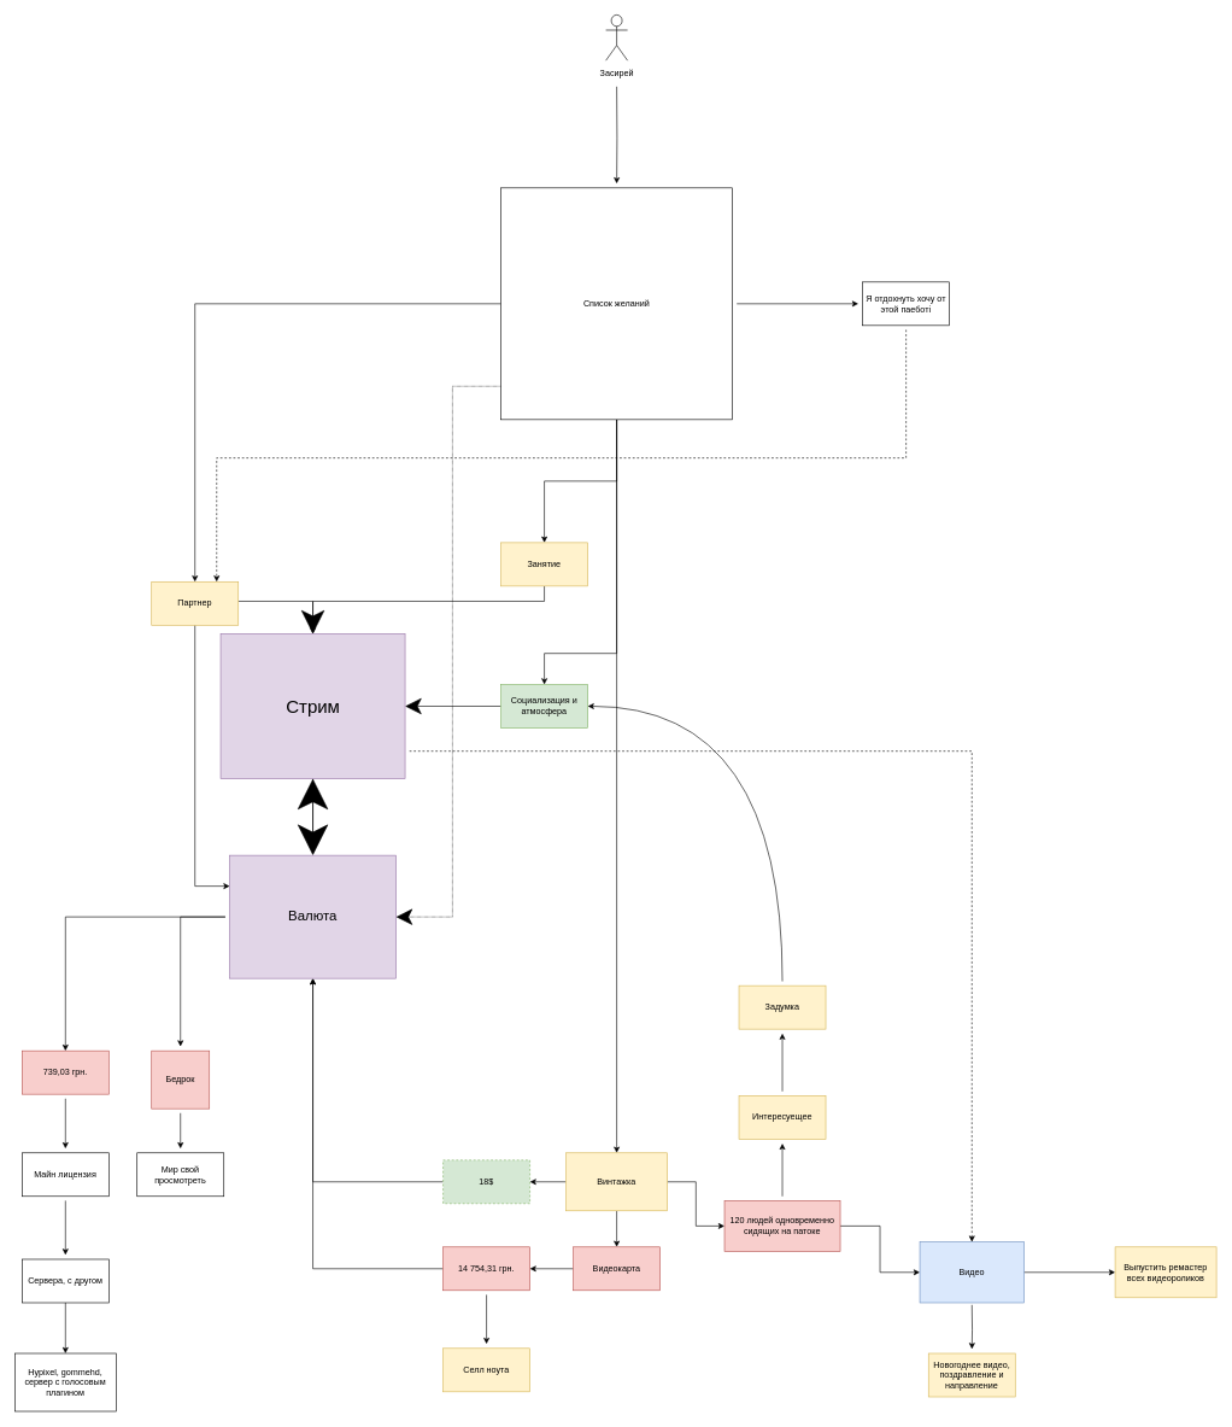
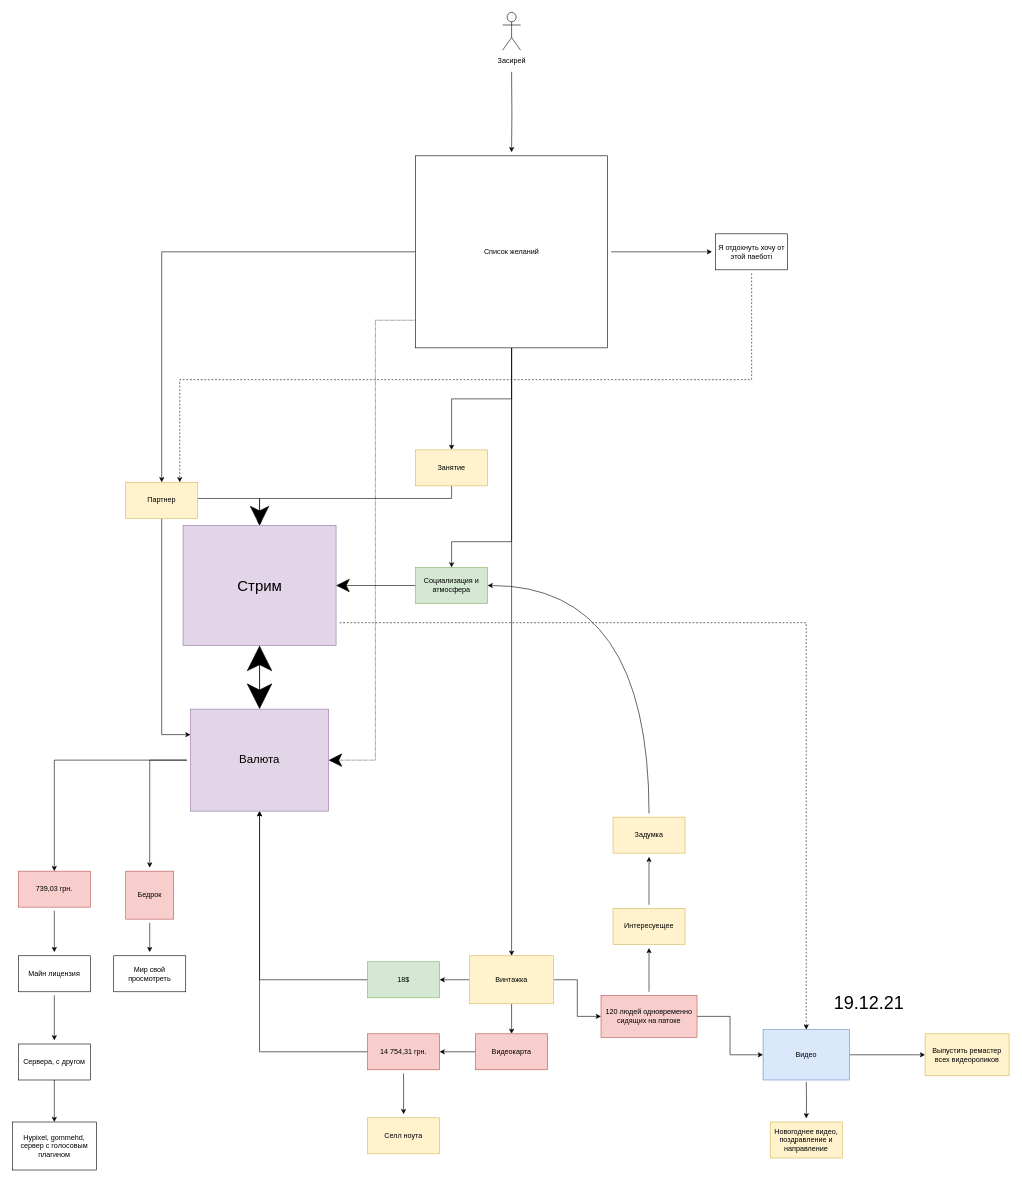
  <mxCell id="0" />
  <mxCell id="1" parent="0" />
  <mxCell id="2" value="" style="edgeStyle=orthogonalEdgeStyle;rounded=0;orthogonalLoop=1;jettySize=auto;html=1;" edge="1" parent="1" source="6" target="21"><mxGeometry relative="1" as="geometry" /></mxCell>
  <mxCell id="3" value="" style="edgeStyle=orthogonalEdgeStyle;rounded=0;orthogonalLoop=1;jettySize=auto;html=1;" edge="1" parent="1" source="41" target="40"><mxGeometry relative="1" as="geometry"><mxPoint x="687" y="1652" as="sourcePoint" /></mxGeometry></mxCell>
  <mxCell id="4" value="" style="edgeStyle=orthogonalEdgeStyle;rounded=0;orthogonalLoop=1;jettySize=auto;html=1;" edge="1" parent="1" source="6" target="41"><mxGeometry relative="1" as="geometry" /></mxCell>
  <mxCell id="5" style="edgeStyle=orthogonalEdgeStyle;rounded=0;sketch=0;jumpStyle=none;orthogonalLoop=1;jettySize=auto;html=1;shadow=0;endSize=6;targetPerimeterSpacing=0;" edge="1" parent="1" source="6" target="33"><mxGeometry relative="1" as="geometry" /></mxCell>
  <mxCell id="6" value="Винтажка" style="rounded=0;whiteSpace=wrap;html=1;fillColor=#fff2cc;strokeColor=#d6b656;" vertex="1" parent="1"><mxGeometry x="782" y="1592" width="140" height="80" as="geometry" /></mxCell>
  <mxCell id="7" style="edgeStyle=orthogonalEdgeStyle;rounded=0;sketch=0;jumpStyle=none;orthogonalLoop=1;jettySize=auto;html=1;entryX=0.5;entryY=0;entryDx=0;entryDy=0;shadow=0;fontSize=19;startSize=20;endSize=40;sourcePerimeterSpacing=20;targetPerimeterSpacing=20;exitX=0.5;exitY=1;exitDx=0;exitDy=0;" edge="1" parent="1" source="9" target="40"><mxGeometry relative="1" as="geometry" /></mxCell>
  <mxCell id="8" style="edgeStyle=orthogonalEdgeStyle;rounded=0;sketch=0;jumpStyle=none;orthogonalLoop=1;jettySize=auto;html=1;shadow=0;fontSize=30;startSize=6;endSize=6;sourcePerimeterSpacing=6;targetPerimeterSpacing=6;strokeWidth=1;entryX=0.5;entryY=0;entryDx=0;entryDy=0;dashed=1;" edge="1" parent="1" source="9" target="30"><mxGeometry relative="1" as="geometry"><mxPoint x="1082" y="1514" as="targetPoint" /><Array as="points"><mxPoint x="1343" y="1037" /></Array></mxGeometry></mxCell>
  <mxCell id="9" value="Стрим" style="rounded=0;whiteSpace=wrap;html=1;fillColor=#e1d5e7;strokeColor=#9673a6;fontSize=25;" vertex="1" parent="1"><mxGeometry x="304.5" y="875" width="255" height="200" as="geometry" /></mxCell>
  <mxCell id="10" value="" style="edgeStyle=orthogonalEdgeStyle;rounded=0;sketch=0;jumpStyle=none;orthogonalLoop=1;jettySize=auto;html=1;shadow=0;fontSize=30;startSize=6;endSize=6;sourcePerimeterSpacing=6;targetPerimeterSpacing=6;strokeWidth=1;" edge="1" parent="1" source="11" target="23"><mxGeometry relative="1" as="geometry" /></mxCell>
  <mxCell id="11" value="Майн лицензия" style="whiteSpace=wrap;html=1;rounded=0;" vertex="1" parent="1"><mxGeometry x="30" y="1592" width="120" height="60" as="geometry" /></mxCell>
  <mxCell id="12" style="edgeStyle=orthogonalEdgeStyle;rounded=0;orthogonalLoop=1;jettySize=auto;html=1;entryX=1;entryY=0.5;entryDx=0;entryDy=0;endSize=20;dashed=1;dashPattern=1 1;" edge="1" parent="1" source="18" target="40"><mxGeometry relative="1" as="geometry"><Array as="points"><mxPoint x="625" y="533" /><mxPoint x="625" y="1266" /></Array></mxGeometry></mxCell>
  <mxCell id="13" style="edgeStyle=orthogonalEdgeStyle;rounded=0;orthogonalLoop=1;jettySize=auto;html=1;entryX=0.5;entryY=0;entryDx=0;entryDy=0;" edge="1" parent="1" source="18" target="27"><mxGeometry relative="1" as="geometry" /></mxCell>
  <mxCell id="14" style="edgeStyle=orthogonalEdgeStyle;rounded=0;orthogonalLoop=1;jettySize=auto;html=1;entryX=0.5;entryY=0;entryDx=0;entryDy=0;" edge="1" parent="1" source="18" target="43"><mxGeometry relative="1" as="geometry"><Array as="points"><mxPoint x="852" y="902" /><mxPoint x="752" y="902" /></Array></mxGeometry></mxCell>
  <mxCell id="15" style="edgeStyle=orthogonalEdgeStyle;rounded=0;sketch=0;jumpStyle=none;orthogonalLoop=1;jettySize=auto;html=1;entryX=0.5;entryY=0;entryDx=0;entryDy=0;shadow=0;endSize=6;targetPerimeterSpacing=0;" edge="1" parent="1" source="18" target="45"><mxGeometry relative="1" as="geometry" /></mxCell>
  <mxCell id="16" style="edgeStyle=orthogonalEdgeStyle;rounded=0;sketch=0;jumpStyle=none;orthogonalLoop=1;jettySize=auto;html=1;entryX=0.5;entryY=0;entryDx=0;entryDy=0;shadow=0;endSize=6;targetPerimeterSpacing=0;" edge="1" parent="1" source="18" target="6"><mxGeometry relative="1" as="geometry" /></mxCell>
  <mxCell id="17" value="" style="edgeStyle=orthogonalEdgeStyle;rounded=0;sketch=0;jumpStyle=none;orthogonalLoop=1;jettySize=auto;html=1;shadow=0;fontSize=12;startSize=6;endSize=6;sourcePerimeterSpacing=6;targetPerimeterSpacing=6;strokeWidth=1;" edge="1" parent="1" source="18" target="62"><mxGeometry relative="1" as="geometry" /></mxCell>
  <mxCell id="18" value="Список желаний" style="whiteSpace=wrap;html=1;aspect=fixed;" vertex="1" parent="1"><mxGeometry x="692" y="259" width="320" height="320" as="geometry" /></mxCell>
  <mxCell id="19" style="edgeStyle=orthogonalEdgeStyle;rounded=0;orthogonalLoop=1;jettySize=auto;html=1;entryX=0;entryY=0.5;entryDx=0;entryDy=0;" edge="1" parent="1" source="21" target="30"><mxGeometry relative="1" as="geometry" /></mxCell>
  <mxCell id="20" value="" style="edgeStyle=orthogonalEdgeStyle;rounded=0;sketch=0;jumpStyle=none;orthogonalLoop=1;jettySize=auto;html=1;shadow=0;fontSize=30;startSize=6;endSize=6;sourcePerimeterSpacing=6;targetPerimeterSpacing=6;strokeWidth=1;" edge="1" parent="1" source="21" target="52"><mxGeometry relative="1" as="geometry" /></mxCell>
  <mxCell id="21" value="120 людей одновременно сидящих на патоке" style="whiteSpace=wrap;html=1;rounded=0;fillColor=#f8cecc;strokeColor=#b85450;" vertex="1" parent="1"><mxGeometry x="1001" y="1658" width="160" height="70" as="geometry" /></mxCell>
  <mxCell id="22" value="" style="edgeStyle=orthogonalEdgeStyle;rounded=0;orthogonalLoop=1;jettySize=auto;html=1;" edge="1" parent="1" source="23" target="24"><mxGeometry relative="1" as="geometry" /></mxCell>
  <mxCell id="23" value="Сервера, с другом" style="whiteSpace=wrap;html=1;rounded=0;" vertex="1" parent="1"><mxGeometry x="30" y="1739" width="120" height="60" as="geometry" /></mxCell>
  <mxCell id="24" value="Hypixel, gommehd, сервер с голосовым плагином" style="whiteSpace=wrap;html=1;rounded=0;" vertex="1" parent="1"><mxGeometry x="20" y="1869" width="140" height="80" as="geometry" /></mxCell>
  <mxCell id="25" value="" style="edgeStyle=orthogonalEdgeStyle;rounded=0;orthogonalLoop=1;jettySize=auto;html=1;endSize=30;" edge="1" parent="1" source="27" target="9"><mxGeometry relative="1" as="geometry"><Array as="points"><mxPoint x="269" y="830" /><mxPoint x="432" y="830" /></Array></mxGeometry></mxCell>
  <mxCell id="26" style="edgeStyle=orthogonalEdgeStyle;rounded=0;sketch=0;jumpStyle=none;orthogonalLoop=1;jettySize=auto;html=1;entryX=0;entryY=0.25;entryDx=0;entryDy=0;shadow=0;fontSize=19;endSize=6;targetPerimeterSpacing=0;" edge="1" parent="1" source="27" target="40"><mxGeometry relative="1" as="geometry" /></mxCell>
  <mxCell id="27" value="Партнер" style="whiteSpace=wrap;html=1;fillColor=#fff2cc;strokeColor=#d6b656;" vertex="1" parent="1"><mxGeometry x="209" y="803" width="120" height="60" as="geometry" /></mxCell>
  <mxCell id="28" value="" style="edgeStyle=orthogonalEdgeStyle;rounded=0;orthogonalLoop=1;jettySize=auto;html=1;" edge="1" parent="1" source="30" target="31"><mxGeometry relative="1" as="geometry" /></mxCell>
  <mxCell id="29" value="" style="edgeStyle=orthogonalEdgeStyle;rounded=0;sketch=0;jumpStyle=none;orthogonalLoop=1;jettySize=auto;html=1;shadow=0;fontSize=30;startSize=6;endSize=6;sourcePerimeterSpacing=6;targetPerimeterSpacing=6;" edge="1" parent="1" target="47"><mxGeometry relative="1" as="geometry"><mxPoint x="1343" y="1802" as="sourcePoint" /></mxGeometry></mxCell>
  <mxCell id="30" value="Видео" style="whiteSpace=wrap;html=1;fillColor=#dae8fc;strokeColor=#6c8ebf;" vertex="1" parent="1"><mxGeometry x="1271" y="1715" width="144" height="84" as="geometry" /></mxCell>
  <mxCell id="31" value="Выпустить ремастер всех видеороликов" style="whiteSpace=wrap;html=1;fillColor=#fff2cc;strokeColor=#d6b656;" vertex="1" parent="1"><mxGeometry x="1541" y="1722" width="140" height="70" as="geometry" /></mxCell>
  <mxCell id="32" value="" style="edgeStyle=orthogonalEdgeStyle;rounded=0;orthogonalLoop=1;jettySize=auto;html=1;" edge="1" parent="1" source="33" target="36"><mxGeometry relative="1" as="geometry" /></mxCell>
  <mxCell id="33" value="Видеокарта" style="whiteSpace=wrap;html=1;rounded=0;fillColor=#f8cecc;strokeColor=#b85450;" vertex="1" parent="1"><mxGeometry x="792" y="1722" width="120" height="60" as="geometry" /></mxCell>
  <mxCell id="34" style="edgeStyle=orthogonalEdgeStyle;rounded=0;orthogonalLoop=1;jettySize=auto;html=1;" edge="1" parent="1" source="36" target="40"><mxGeometry relative="1" as="geometry" /></mxCell>
  <mxCell id="35" value="" style="edgeStyle=orthogonalEdgeStyle;rounded=0;sketch=0;jumpStyle=none;orthogonalLoop=1;jettySize=auto;html=1;shadow=0;fontSize=30;startSize=6;endSize=6;sourcePerimeterSpacing=6;targetPerimeterSpacing=6;strokeWidth=1;" edge="1" parent="1" source="36" target="48"><mxGeometry relative="1" as="geometry" /></mxCell>
  <mxCell id="36" value="14 754,31 грн." style="whiteSpace=wrap;html=1;rounded=0;fillColor=#f8cecc;strokeColor=#b85450;" vertex="1" parent="1"><mxGeometry x="612" y="1722" width="120" height="60" as="geometry" /></mxCell>
  <mxCell id="37" style="edgeStyle=orthogonalEdgeStyle;rounded=0;sketch=0;jumpStyle=none;orthogonalLoop=1;jettySize=auto;html=1;entryX=0.5;entryY=1;entryDx=0;entryDy=0;shadow=0;fontSize=19;startSize=20;endSize=40;sourcePerimeterSpacing=20;targetPerimeterSpacing=20;" edge="1" parent="1" source="40" target="9"><mxGeometry relative="1" as="geometry" /></mxCell>
  <mxCell id="38" style="edgeStyle=orthogonalEdgeStyle;rounded=0;sketch=0;jumpStyle=none;orthogonalLoop=1;jettySize=auto;html=1;entryX=0.5;entryY=0;entryDx=0;entryDy=0;shadow=0;fontSize=30;startSize=6;endSize=6;sourcePerimeterSpacing=6;targetPerimeterSpacing=6;strokeWidth=1;" edge="1" parent="1" source="40" target="50"><mxGeometry relative="1" as="geometry" /></mxCell>
  <mxCell id="39" style="edgeStyle=orthogonalEdgeStyle;rounded=0;sketch=0;jumpStyle=none;orthogonalLoop=1;jettySize=auto;html=1;shadow=0;fontSize=30;startSize=6;endSize=6;sourcePerimeterSpacing=6;targetPerimeterSpacing=6;strokeWidth=1;" edge="1" parent="1" source="40" target="56"><mxGeometry relative="1" as="geometry"><mxPoint x="263" y="1460" as="targetPoint" /></mxGeometry></mxCell>
  <mxCell id="40" value="Валюта" style="whiteSpace=wrap;html=1;rounded=0;fillColor=#e1d5e7;strokeColor=#9673a6;fontSize=19;" vertex="1" parent="1"><mxGeometry x="317" y="1181" width="230" height="170" as="geometry" /></mxCell>
- <mxCell id="41" value="18$" style="whiteSpace=wrap;html=1;rounded=0;fillColor=#d5e8d4;strokeColor=#82b366;dashed=1;" vertex="1" parent="1"><mxGeometry x="612" y="1602" width="120" height="60" as="geometry" /></mxCell>
+ <mxCell id="41" value="18$" style="whiteSpace=wrap;html=1;rounded=0;fillColor=#d5e8d4;strokeColor=#82b366;" vertex="1" parent="1"><mxGeometry x="612" y="1602" width="120" height="60" as="geometry" /></mxCell>
  <mxCell id="42" style="edgeStyle=orthogonalEdgeStyle;rounded=0;orthogonalLoop=1;jettySize=auto;html=1;entryX=1;entryY=0.5;entryDx=0;entryDy=0;shadow=0;sketch=0;jumpStyle=none;endSize=20;" edge="1" parent="1" source="43" target="9"><mxGeometry relative="1" as="geometry" /></mxCell>
  <mxCell id="43" value="Социализация и атмосфера" style="rounded=0;whiteSpace=wrap;html=1;fillColor=#d5e8d4;strokeColor=#82b366;" vertex="1" parent="1"><mxGeometry x="692" y="945" width="120" height="60" as="geometry" /></mxCell>
  <mxCell id="44" style="edgeStyle=orthogonalEdgeStyle;rounded=0;sketch=0;jumpStyle=none;orthogonalLoop=1;jettySize=auto;html=1;entryX=0.5;entryY=0;entryDx=0;entryDy=0;shadow=0;endSize=6;targetPerimeterSpacing=0;" edge="1" parent="1" source="45" target="9"><mxGeometry relative="1" as="geometry"><Array as="points"><mxPoint x="752" y="830" /><mxPoint x="432" y="830" /></Array></mxGeometry></mxCell>
  <mxCell id="45" value="Занятие" style="rounded=0;whiteSpace=wrap;html=1;fillColor=#fff2cc;strokeColor=#d6b656;" vertex="1" parent="1"><mxGeometry x="692" y="749" width="120" height="60" as="geometry" /></mxCell>
+ <mxCell id="46" value="&lt;font style=&quot;font-size: 30px&quot;&gt;19.12.21&lt;/font&gt;" style="text;html=1;align=center;verticalAlign=middle;resizable=0;points=[];autosize=1;strokeColor=none;fillColor=none;fontSize=19;" vertex="1" parent="1"><mxGeometry x="1379" y="1652" width="135" height="36" as="geometry" /></mxCell>
  <mxCell id="47" value="Новогоднее видео, поздравление и направление" style="whiteSpace=wrap;html=1;fillColor=#fff2cc;strokeColor=#d6b656;" vertex="1" parent="1"><mxGeometry x="1283" y="1869" width="120" height="60" as="geometry" /></mxCell>
  <mxCell id="48" value="Селл ноута" style="whiteSpace=wrap;html=1;rounded=0;fillColor=#fff2cc;strokeColor=#d6b656;" vertex="1" parent="1"><mxGeometry x="612" y="1862" width="120" height="60" as="geometry" /></mxCell>
  <mxCell id="49" style="edgeStyle=orthogonalEdgeStyle;rounded=0;sketch=0;jumpStyle=none;orthogonalLoop=1;jettySize=auto;html=1;shadow=0;fontSize=30;startSize=6;endSize=6;sourcePerimeterSpacing=6;targetPerimeterSpacing=6;strokeWidth=1;" edge="1" parent="1" source="50" target="11"><mxGeometry relative="1" as="geometry" /></mxCell>
  <mxCell id="50" value="739,03 грн." style="whiteSpace=wrap;html=1;rounded=0;fillColor=#f8cecc;strokeColor=#b85450;" vertex="1" parent="1"><mxGeometry x="30" y="1451" width="120" height="60" as="geometry" /></mxCell>
  <mxCell id="51" value="" style="edgeStyle=orthogonalEdgeStyle;rounded=0;sketch=0;jumpStyle=none;orthogonalLoop=1;jettySize=auto;html=1;shadow=0;fontSize=30;startSize=6;endSize=6;sourcePerimeterSpacing=6;targetPerimeterSpacing=6;strokeWidth=1;" edge="1" parent="1" source="52" target="54"><mxGeometry relative="1" as="geometry" /></mxCell>
  <mxCell id="52" value="Интересуещее" style="whiteSpace=wrap;html=1;fillColor=#fff2cc;strokeColor=#d6b656;rounded=0;" vertex="1" parent="1"><mxGeometry x="1021" y="1513" width="120" height="60" as="geometry" /></mxCell>
  <mxCell id="53" style="edgeStyle=orthogonalEdgeStyle;sketch=0;jumpStyle=none;orthogonalLoop=1;jettySize=auto;html=1;entryX=1;entryY=0.5;entryDx=0;entryDy=0;shadow=0;fontSize=30;startSize=6;endSize=6;sourcePerimeterSpacing=6;targetPerimeterSpacing=6;strokeWidth=1;curved=1;" edge="1" parent="1" source="54" target="43"><mxGeometry relative="1" as="geometry"><Array as="points"><mxPoint x="1081" y="975" /></Array></mxGeometry></mxCell>
  <mxCell id="54" value="Задумка" style="whiteSpace=wrap;html=1;fillColor=#fff2cc;strokeColor=#d6b656;rounded=0;" vertex="1" parent="1"><mxGeometry x="1021" y="1361" width="120" height="60" as="geometry" /></mxCell>
  <mxCell id="55" value="" style="edgeStyle=orthogonalEdgeStyle;rounded=0;sketch=0;jumpStyle=none;orthogonalLoop=1;jettySize=auto;html=1;shadow=0;fontSize=12;startSize=6;endSize=6;sourcePerimeterSpacing=6;targetPerimeterSpacing=6;strokeWidth=1;" edge="1" parent="1" source="56" target="57"><mxGeometry relative="1" as="geometry" /></mxCell>
  <mxCell id="56" value="Бедрок" style="whiteSpace=wrap;html=1;aspect=fixed;fontSize=12;fillColor=#f8cecc;strokeColor=#b85450;" vertex="1" parent="1"><mxGeometry x="209" y="1451" width="80" height="80" as="geometry" /></mxCell>
  <mxCell id="57" value="Мир свой просмотреть" style="whiteSpace=wrap;html=1;" vertex="1" parent="1"><mxGeometry x="189" y="1592" width="120" height="60" as="geometry" /></mxCell>
  <mxCell id="58" value="" style="edgeStyle=orthogonalEdgeStyle;rounded=0;sketch=0;jumpStyle=none;orthogonalLoop=1;jettySize=auto;html=1;shadow=0;fontSize=12;startSize=6;endSize=6;sourcePerimeterSpacing=6;targetPerimeterSpacing=6;strokeWidth=1;" edge="1" parent="1" target="18"><mxGeometry relative="1" as="geometry"><mxPoint x="852" y="119" as="sourcePoint" /></mxGeometry></mxCell>
  <mxCell id="59" value="" style="shape=umlActor;verticalLabelPosition=bottom;verticalAlign=top;html=1;outlineConnect=0;fontSize=12;" vertex="1" parent="1"><mxGeometry x="837" y="20" width="30" height="63" as="geometry" /></mxCell>
  <mxCell id="60" value="Засирей" style="text;html=1;align=center;verticalAlign=middle;resizable=0;points=[];autosize=1;strokeColor=none;fillColor=none;fontSize=12;" vertex="1" parent="1"><mxGeometry x="820.5" y="92" width="63" height="18" as="geometry" /></mxCell>
  <mxCell id="61" style="edgeStyle=orthogonalEdgeStyle;rounded=0;sketch=0;jumpStyle=none;orthogonalLoop=1;jettySize=auto;html=1;shadow=0;fontSize=12;startSize=6;endSize=6;sourcePerimeterSpacing=6;targetPerimeterSpacing=6;strokeWidth=1;entryX=0.75;entryY=0;entryDx=0;entryDy=0;labelBorderColor=none;textOpacity=20;dashed=1;" edge="1" parent="1" source="62" target="27"><mxGeometry relative="1" as="geometry"><mxPoint x="1235" y="731" as="targetPoint" /><Array as="points"><mxPoint x="1252" y="632" /><mxPoint x="299" y="632" /></Array></mxGeometry></mxCell>
  <mxCell id="62" value="Я отдохнуть хочу от этой паеботі" style="whiteSpace=wrap;html=1;" vertex="1" parent="1"><mxGeometry x="1192" y="389" width="120" height="60" as="geometry" /></mxCell>
